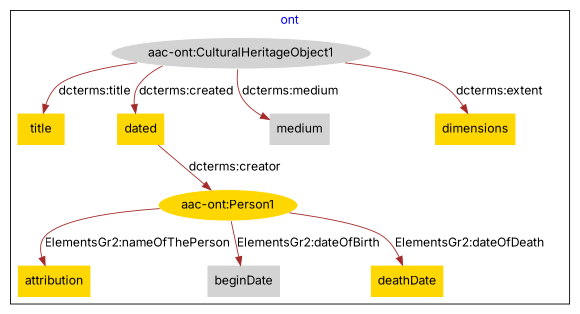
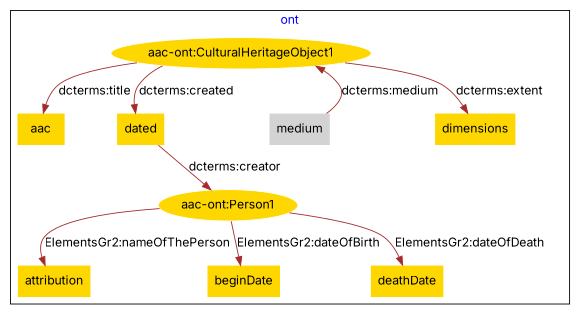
  digraph {
    fontcolor=blue
    fontname=Inter
    remincross=true
    node [fillcolor=gold fontname=Inter style=filled shape=plaintext]
    edge [color=brown fontcolor=black fontname=Inter]
    n1 [color=white label="aac-ont:Person1" shape=""]
    n2 [label=attribution]
-   n3 [fillcolor=lightgray label=beginDate]
+   n3 [label=beginDate]
    n4 [label=deathDate]
-   n5 [color=white fillcolor=lightgray label="aac-ont:CulturalHeritageObject1" shape=""]
-   n6 [label=title]
+   n5 [color=white label="aac-ont:CulturalHeritageObject1" shape=""]
+   n6 [label=aac]
    n7 [label=dated]
    n8 [fillcolor=lightgray label=medium]
    n9 [label=dimensions]
    subgraph cluster_1 {
      label=ont
      n1
      n2
      n3
      n4
      n5
      n6
      n7
      n8
      n9
    }
    n1 -> n2 [label="ElementsGr2:nameOfThePerson"]
    n1 -> n3 [label="ElementsGr2:dateOfBirth"]
    n1 -> n4 [label="ElementsGr2:dateOfDeath"]
    n5 -> n6 [label="dcterms:title"]
    n5 -> n7 [label="dcterms:created"]
-   n5 -> n8 [label="dcterms:medium"]
+   n8 -> n5 [label="dcterms:medium"]
    n5 -> n9 [label="dcterms:extent"]
    n7 -> n1 [label="dcterms:creator"]
  }
